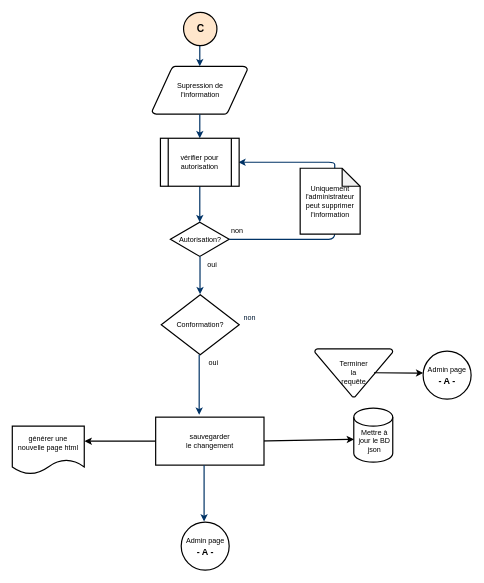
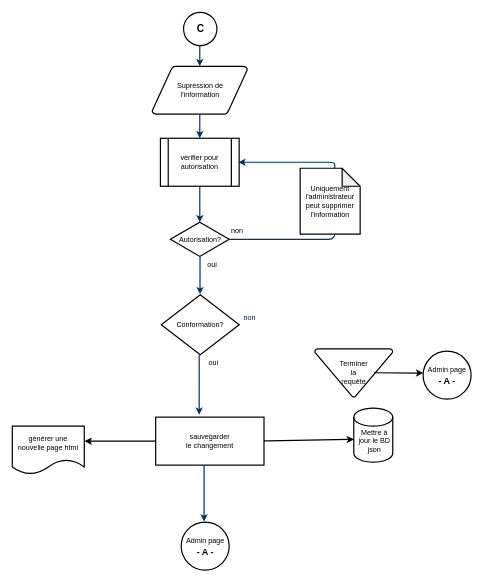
  <mxCell id="0" />
  <mxCell id="1" parent="0" />
  <mxCell id="2" value="Supression de &lt;br&gt;l'information" style="shape=mxgraph.flowchart.data;strokeWidth=2;gradientColor=none;gradientDirection=north;fontStyle=0;html=1;" vertex="1" parent="1"><mxGeometry x="253.12" y="110" width="159" height="80" as="geometry" /></mxCell>
  <mxCell id="3" value="Autorisation?" style="shape=mxgraph.flowchart.decision;strokeWidth=2;gradientColor=none;gradientDirection=north;fontStyle=0;html=1;" vertex="1" parent="1"><mxGeometry x="283.62" y="370" width="98" height="57" as="geometry" /></mxCell>
  <mxCell id="4" style="fontStyle=1;strokeColor=#003366;strokeWidth=2;html=1;" edge="1" parent="1" target="2"><mxGeometry relative="1" as="geometry"><mxPoint x="332.62" y="70" as="sourcePoint" /></mxGeometry></mxCell>
  <mxCell id="5" style="fontStyle=1;strokeColor=#003366;strokeWidth=2;html=1;" edge="1" parent="1" source="2"><mxGeometry relative="1" as="geometry"><mxPoint x="332.62" y="230" as="targetPoint" /></mxGeometry></mxCell>
  <mxCell id="6" style="entryX=0.5;entryY=0;entryPerimeter=0;fontStyle=1;strokeColor=#003366;strokeWidth=2;html=1;" edge="1" parent="1" target="3"><mxGeometry relative="1" as="geometry"><mxPoint x="332.62" y="310" as="sourcePoint" /></mxGeometry></mxCell>
  <mxCell id="7" value="" style="edgeStyle=elbowEdgeStyle;elbow=horizontal;entryX=0.5;entryY=0.91;entryPerimeter=0;exitX=1;exitY=0.5;exitPerimeter=0;fontStyle=1;strokeColor=#003366;strokeWidth=2;html=1;" edge="1" parent="1" source="3"><mxGeometry x="703.62" y="18.5" width="100" height="100" as="geometry"><mxPoint x="762.62" y="427" as="sourcePoint" /><mxPoint x="562.62" y="353.71" as="targetPoint" /><Array as="points"><mxPoint x="557.62" y="380" /></Array></mxGeometry></mxCell>
  <mxCell id="8" value="non" style="text;fontStyle=0;html=1;strokeColor=none;gradientColor=none;fillColor=none;strokeWidth=2;" vertex="1" parent="1"><mxGeometry x="382.62" y="370" width="40" height="26" as="geometry" /></mxCell>
  <mxCell id="9" value="" style="edgeStyle=elbowEdgeStyle;elbow=horizontal;fontColor=#001933;fontStyle=1;strokeColor=#003366;strokeWidth=2;html=1;" edge="1" parent="1" source="3"><mxGeometry x="322.62" y="-10" width="100" height="100" as="geometry"><mxPoint x="12.62" y="80" as="sourcePoint" /><mxPoint x="332.62" y="490" as="targetPoint" /></mxGeometry></mxCell>
  <mxCell id="10" value="oui" style="text;fontStyle=0;html=1;strokeColor=none;gradientColor=none;fillColor=none;strokeWidth=2;align=center;" vertex="1" parent="1"><mxGeometry x="332.62" y="427" width="40" height="26" as="geometry" /></mxCell>
  <mxCell id="11" value="Conformation?" style="shape=mxgraph.flowchart.decision;strokeWidth=2;gradientColor=none;gradientDirection=north;fontStyle=0;html=1;" vertex="1" parent="1"><mxGeometry x="268.37" y="491" width="130" height="100" as="geometry" /></mxCell>
  <mxCell id="12" value="Terminer &lt;br&gt;la &lt;br&gt;requête" style="shape=mxgraph.flowchart.merge_or_storage;strokeWidth=2;gradientColor=none;gradientDirection=north;fontStyle=0;html=1;" vertex="1" parent="1"><mxGeometry x="524.37" y="581" width="130" height="80.5" as="geometry" /></mxCell>
  <mxCell id="13" value="non" style="text;fontColor=#001933;fontStyle=0;html=1;strokeColor=none;gradientColor=none;fillColor=none;strokeWidth=2;" vertex="1" parent="1"><mxGeometry x="404.37" y="515" width="40" height="26" as="geometry" /></mxCell>
  <mxCell id="14" value="" style="edgeStyle=elbowEdgeStyle;elbow=horizontal;exitX=0.5;exitY=0.09;exitPerimeter=0;entryX=0.905;entryY=0.5;entryPerimeter=0;fontStyle=1;strokeColor=#003366;strokeWidth=2;html=1;" edge="1" parent="1"><mxGeometry x="322.62" y="-10" width="100" height="100" as="geometry"><mxPoint x="562.62" y="287.29" as="sourcePoint" /><mxPoint x="397.015" y="270" as="targetPoint" /><Array as="points"><mxPoint x="557.62" y="280" /></Array></mxGeometry></mxCell>
  <mxCell id="15" value="oui" style="text;fontStyle=0;html=1;strokeColor=none;gradientColor=none;fillColor=none;strokeWidth=2;align=center;" vertex="1" parent="1"><mxGeometry x="334.62" y="591" width="40" height="26" as="geometry" /></mxCell>
  <mxCell id="16" value="" style="edgeStyle=elbowEdgeStyle;elbow=vertical;entryX=0.441;entryY=-0.05;fontStyle=1;strokeColor=#003366;strokeWidth=2;html=1;entryDx=0;entryDy=0;entryPerimeter=0;" edge="1" parent="1"><mxGeometry x="325.87" y="-1028" width="100" height="100" as="geometry"><mxPoint x="331.62" y="591" as="sourcePoint" /><mxPoint x="331.599" y="691" as="targetPoint" /></mxGeometry></mxCell>
  <mxCell id="17" value="" style="shape=cylinder3;whiteSpace=wrap;html=1;boundedLbl=1;backgroundOutline=1;size=15;strokeWidth=2;" vertex="1" parent="1"><mxGeometry x="589.37" y="680" width="65" height="90" as="geometry" /></mxCell>
  <mxCell id="18" value="Mettre à jour le BD json" style="text;html=1;strokeColor=none;fillColor=none;align=center;verticalAlign=middle;whiteSpace=wrap;rounded=0;strokeWidth=2;" vertex="1" parent="1"><mxGeometry x="594.37" y="720" width="60" height="30" as="geometry" /></mxCell>
  <mxCell id="19" value="" style="endArrow=classic;html=1;rounded=0;entryX=0.004;entryY=0.578;entryDx=0;entryDy=0;entryPerimeter=0;exitX=0.905;exitY=0.5;exitDx=0;exitDy=0;exitPerimeter=0;strokeWidth=2;" edge="1" parent="1" target="17"><mxGeometry width="50" height="50" relative="1" as="geometry"><mxPoint x="424.168" y="735" as="sourcePoint" /><mxPoint x="633.62" y="429" as="targetPoint" /></mxGeometry></mxCell>
  <mxCell id="20" value="" style="endArrow=classic;html=1;rounded=0;entryX=0.905;entryY=0.5;entryDx=0;entryDy=0;entryPerimeter=0;exitX=0.095;exitY=0.5;exitDx=0;exitDy=0;exitPerimeter=0;strokeWidth=2;" edge="1" parent="1"><mxGeometry width="50" height="50" relative="1" as="geometry"><mxPoint x="262.572" y="735" as="sourcePoint" /><mxPoint x="140.548" y="735" as="targetPoint" /></mxGeometry></mxCell>
  <mxCell id="21" value="&lt;span style=&quot;&quot;&gt;générer une&lt;/span&gt;&lt;br style=&quot;&quot;&gt;&lt;span style=&quot;&quot;&gt;nouvelle page html&lt;/span&gt;" style="shape=document;whiteSpace=wrap;html=1;boundedLbl=1;strokeWidth=2;" vertex="1" parent="1"><mxGeometry x="20" y="710" width="120" height="80" as="geometry" /></mxCell>
  <mxCell id="22" value="&lt;span style=&quot;&quot;&gt;Uniquement l'administrateur&lt;/span&gt;&lt;br style=&quot;&quot;&gt;&lt;span style=&quot;&quot;&gt;peut&amp;nbsp;&lt;/span&gt;&lt;span style=&quot;background-color: initial;&quot;&gt;supprimer&lt;br&gt;&lt;/span&gt;&lt;span style=&quot;&quot;&gt;l'information&lt;/span&gt;" style="shape=note;whiteSpace=wrap;html=1;backgroundOutline=1;darkOpacity=0.05;strokeWidth=2;" vertex="1" parent="1"><mxGeometry x="500" y="280" width="100" height="110" as="geometry" /></mxCell>
  <mxCell id="23" value="&lt;span style=&quot;&quot;&gt;sauvegarder&lt;/span&gt;&lt;br style=&quot;&quot;&gt;&lt;span style=&quot;&quot;&gt;le changement&lt;/span&gt;" style="rounded=0;whiteSpace=wrap;html=1;strokeWidth=2;" vertex="1" parent="1"><mxGeometry x="259.05" y="695" width="180.63" height="80" as="geometry" /></mxCell>
  <mxCell id="24" value="&lt;div style=&quot;&quot;&gt;vérifier pour&lt;/div&gt;&lt;div style=&quot;&quot;&gt;autorisation&lt;/div&gt;" style="shape=process;whiteSpace=wrap;html=1;backgroundOutline=1;strokeWidth=2;" vertex="1" parent="1"><mxGeometry x="266.99" y="230" width="131.25" height="80" as="geometry" /></mxCell>
- <mxCell id="25" value="&lt;b&gt;&lt;font style=&quot;font-size: 17px;&quot;&gt;C&lt;/font&gt;&lt;/b&gt;" style="ellipse;whiteSpace=wrap;html=1;aspect=fixed;strokeWidth=2;fillColor=#ffe6cc;" vertex="1" parent="1"><mxGeometry x="305.55" y="20" width="55.63" height="55.63" as="geometry" /></mxCell>
+ <mxCell id="25" value="&lt;b&gt;&lt;font style=&quot;font-size: 17px;&quot;&gt;C&lt;/font&gt;&lt;/b&gt;" style="ellipse;whiteSpace=wrap;html=1;aspect=fixed;strokeWidth=2;" vertex="1" parent="1"><mxGeometry x="305.55" y="20" width="55.63" height="55.63" as="geometry" /></mxCell>
  <mxCell id="26" value="" style="edgeStyle=elbowEdgeStyle;elbow=vertical;fontStyle=1;strokeColor=#003366;strokeWidth=2;html=1;" edge="1" parent="1"><mxGeometry x="333.55" y="-1040" width="100" height="100" as="geometry"><mxPoint x="339.8" y="775" as="sourcePoint" /><mxPoint x="339.8" y="869" as="targetPoint" /></mxGeometry></mxCell>
  <mxCell id="27" value="" style="endArrow=classic;html=1;rounded=0;strokeWidth=2;fontSize=17;entryX=0.095;entryY=0.5;entryDx=0;entryDy=0;entryPerimeter=0;exitX=0.759;exitY=0.497;exitDx=0;exitDy=0;exitPerimeter=0;" edge="1" parent="1" source="12"><mxGeometry width="50" height="50" relative="1" as="geometry"><mxPoint x="630" y="621.974" as="sourcePoint" /><mxPoint x="705.105" y="621.5" as="targetPoint" /></mxGeometry></mxCell>
  <mxCell id="28" value="&lt;span style=&quot;font-size: 12px;&quot;&gt;Admin page&lt;/span&gt;&lt;br style=&quot;font-size: 12px;&quot;&gt;&lt;b style=&quot;font-size: 12px;&quot;&gt;&lt;font style=&quot;font-size: 15px;&quot;&gt;- A -&lt;/font&gt;&lt;/b&gt;" style="ellipse;whiteSpace=wrap;html=1;aspect=fixed;strokeWidth=2;fontSize=17;" vertex="1" parent="1"><mxGeometry x="301.62" y="870" width="80" height="80" as="geometry" /></mxCell>
  <mxCell id="29" value="&lt;span style=&quot;font-size: 12px;&quot;&gt;Admin page&lt;/span&gt;&lt;br style=&quot;font-size: 12px;&quot;&gt;&lt;b style=&quot;font-size: 12px;&quot;&gt;&lt;font style=&quot;font-size: 15px;&quot;&gt;- A -&lt;/font&gt;&lt;/b&gt;" style="ellipse;whiteSpace=wrap;html=1;aspect=fixed;strokeWidth=2;fontSize=17;" vertex="1" parent="1"><mxGeometry x="705" y="585" width="80" height="80" as="geometry" /></mxCell>
